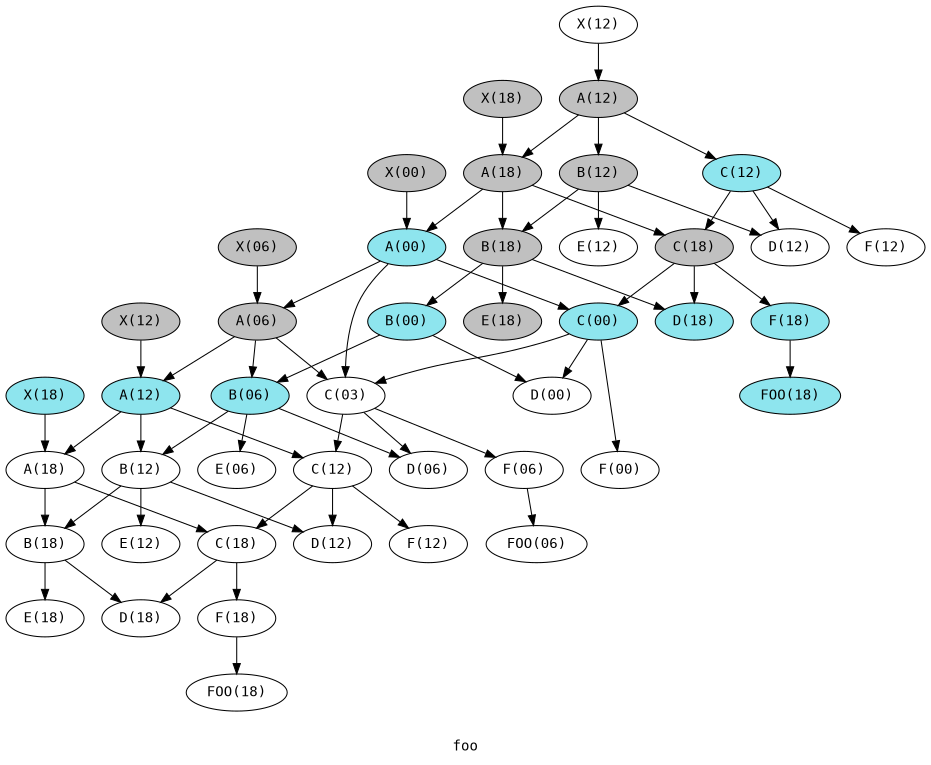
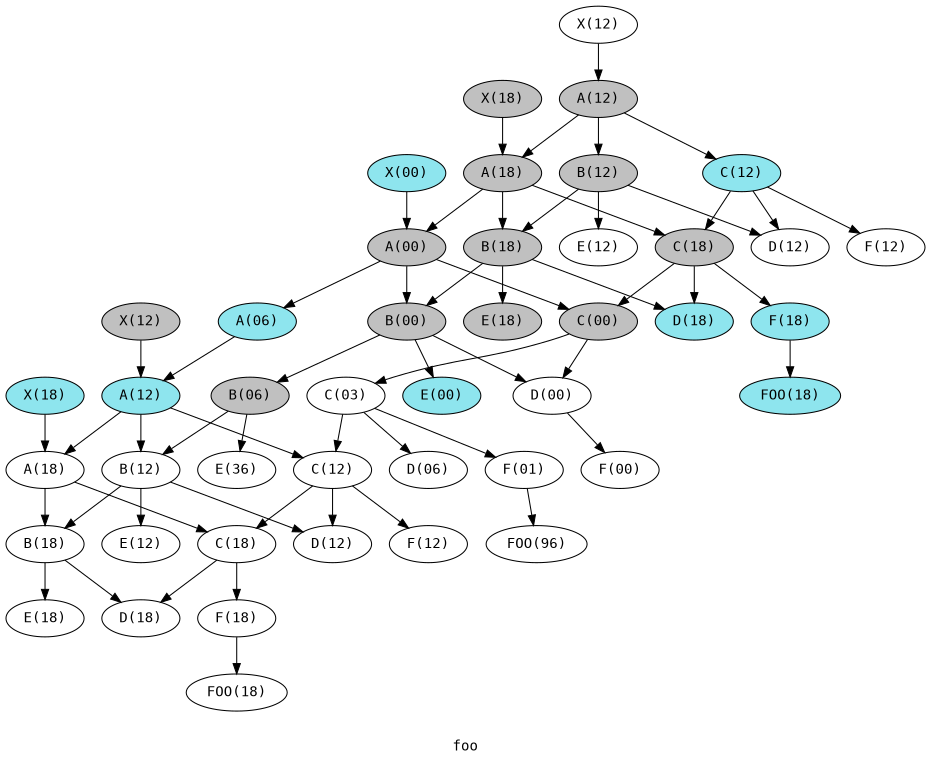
  strict digraph {
    fontname="DejaVu Sans Mono"
    label=foo
    node [fontname="DejaVu Sans Mono"]
    edge [fontname="DejaVu Sans Mono"]
    n1 [fillcolor=grey height=0.5 label="A(12)" style=filled width=0.97222]
    n2 [fillcolor=grey height=0.5 label="A(18)" style=filled width=0.97222]
    n3 [fillcolor=grey height=0.5 label="B(12)" style=filled width=0.97222]
    n4 [fillcolor=cadetblue2 height=0.5 label="C(12)" style=filled width=0.97222]
-   n5 [fillcolor=cadetblue2 height=0.5 label="A(00)" style=filled width=0.97222]
+   n5 [fillcolor=grey height=0.5 label="A(00)" style=filled width=0.97222]
    n6 [fillcolor=grey height=0.5 label="B(18)" style=filled width=0.97222]
    n7 [fillcolor=grey height=0.5 label="C(18)" style=filled width=0.97222]
    n8 [height=0.5 label="D(12)" width=0.97222]
    n9 [height=0.5 label="E(12)" width=0.97222]
    n10 [height=0.5 label="F(12)" width=0.94444]
-   n11 [fillcolor=grey height=0.5 label="A(06)" style=filled width=0.97222]
-   n12 [fillcolor=cadetblue2 height=0.5 label="B(00)" style=filled width=0.97222]
-   n13 [fillcolor=cadetblue2 height=0.5 label="C(00)" style=filled width=0.97222]
+   n11 [fillcolor=cadetblue2 height=0.5 label="A(06)" style=filled width=0.97222]
+   n12 [fillcolor=grey height=0.5 label="B(00)" style=filled width=0.97222]
+   n13 [fillcolor=grey height=0.5 label="C(00)" style=filled width=0.97222]
    n14 [fillcolor=cadetblue2 height=0.5 label="D(18)" style=filled width=0.97222]
    n15 [fillcolor=grey height=0.5 label="E(18)" style=filled width=0.97222]
    n16 [fillcolor=cadetblue2 height=0.5 label="F(18)" style=filled width=0.94444]
    n17 [fillcolor=cadetblue2 height=0.5 label="A(12)" style=filled width=0.97222]
-   n18 [fillcolor=cadetblue2 height=0.5 label="B(06)" style=filled width=0.97222]
+   n18 [fillcolor=grey height=0.5 label="B(06)" style=filled width=0.97222]
    n19 [height=0.5 label="C(03)" width=0.97222]
    n20 [height=0.5 label="D(00)" width=0.97222]
+   n21 [fillcolor=cadetblue2 height=0.5 label="E(00)" style=filled width=0.97222]
    n22 [height=0.5 label="F(00)" width=0.94444]
    n23 [fillcolor=cadetblue2 height=0.5 label="FOO(18)" style=filled width=1.3611]
    n24 [height=0.5 label="A(18)" width=0.97222]
    n25 [height=0.5 label="B(12)" width=0.97222]
    n26 [height=0.5 label="C(12)" width=0.97222]
    n27 [height=0.5 label="D(06)" width=0.97222]
-   n28 [height=0.5 label="E(06)" width=0.97222]
-   n29 [height=0.5 label="F(06)" width=0.94444]
+   n28 [height=0.5 label="E(36)" width=0.97222]
+   n29 [height=0.5 label="F(01)" width=0.94444]
    n30 [height=0.5 label="B(18)" width=0.97222]
    n31 [height=0.5 label="C(18)" width=0.97222]
    n32 [height=0.5 label="D(12)" width=0.97222]
    n33 [height=0.5 label="E(12)" width=0.97222]
    n34 [height=0.5 label="F(12)" width=0.94444]
-   n35 [height=0.5 label="FOO(06)" width=1.3611]
+   n35 [height=0.5 label="FOO(96)" width=1.3611]
    n36 [height=0.5 label="D(18)" width=0.97222]
    n37 [height=0.5 label="E(18)" width=0.97222]
    n38 [height=0.5 label="F(18)" width=0.94444]
    n39 [height=0.5 label="FOO(18)" width=1.3611]
    n40 [height=0.5 label="X(12)" width=0.97222]
    n41 [fillcolor=grey height=0.5 label="X(18)" style=filled width=0.97222]
-   n42 [fillcolor=grey height=0.5 label="X(00)" style=filled width=0.97222]
-   n43 [fillcolor=grey height=0.5 label="X(06)" style=filled width=0.97222]
+   n42 [fillcolor=cadetblue2 height=0.5 label="X(00)" style=filled width=0.97222]
    n44 [fillcolor=grey height=0.5 label="X(12)" style=filled width=0.97222]
    n45 [fillcolor=cadetblue2 height=0.5 label="X(18)" style=filled width=0.97222]
    n1 -> n2
    n1 -> n3
    n1 -> n4
    n2 -> n5
    n2 -> n6
    n2 -> n7
    n3 -> n6
    n3 -> n8
    n3 -> n9
    n4 -> n7
    n4 -> n8
    n4 -> n10
    n5 -> n11
-   n5 -> n19
+   n5 -> n12
    n5 -> n13
    n6 -> n12
    n6 -> n14
    n6 -> n15
    n7 -> n13
    n7 -> n14
    n7 -> n16
    n11 -> n17
-   n11 -> n18
-   n11 -> n19
    n12 -> n18
    n12 -> n20
+   n12 -> n21
    n13 -> n19
    n13 -> n20
-   n13 -> n22
+   n20 -> n22
    n16 -> n23
    n17 -> n24
    n17 -> n25
    n17 -> n26
    n18 -> n25
-   n18 -> n27
    n18 -> n28
    n19 -> n26
    n19 -> n27
    n19 -> n29
    n24 -> n30
    n24 -> n31
    n25 -> n30
    n25 -> n32
    n25 -> n33
    n26 -> n31
    n26 -> n32
    n26 -> n34
    n29 -> n35
    n30 -> n36
    n30 -> n37
    n31 -> n36
    n31 -> n38
    n38 -> n39
    n40 -> n1
    n41 -> n2
    n42 -> n5
-   n43 -> n11
    n44 -> n17
    n45 -> n24
  }
